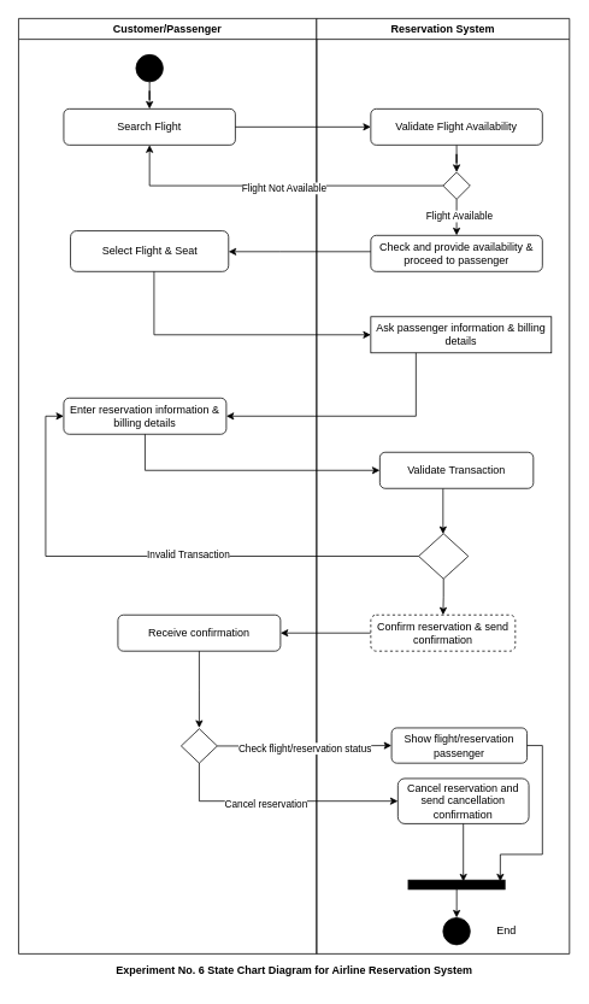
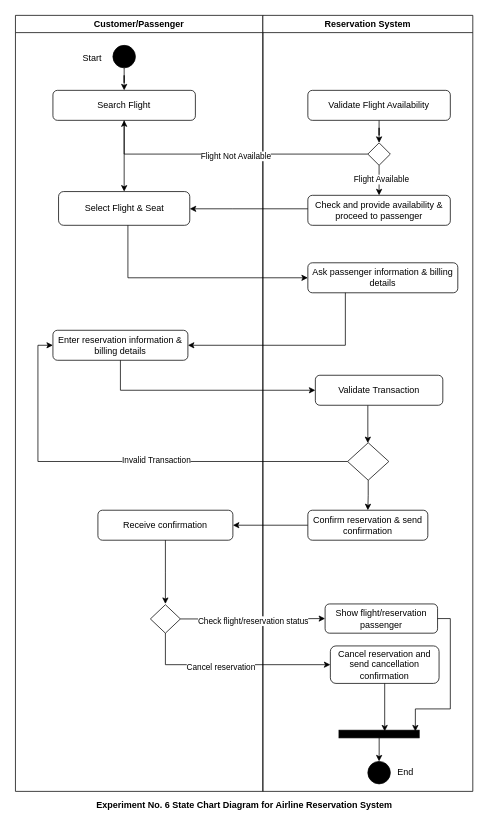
  <mxCell id="0" />
  <mxCell id="1" parent="0" />
  <mxCell id="2" value="Customer/Passenger" style="swimlane;" parent="1" vertex="1"><mxGeometry x="20" y="20" width="330" height="1035" as="geometry" /></mxCell>
  <mxCell id="3" value="Search Flight" style="rounded=1;whiteSpace=wrap;html=1;" parent="2" vertex="1"><mxGeometry x="50" y="100" width="190" height="40" as="geometry" /></mxCell>
  <mxCell id="4" style="edgeStyle=orthogonalEdgeStyle;rounded=0;orthogonalLoop=1;jettySize=auto;html=1;" parent="2" source="5" target="3" edge="1"><mxGeometry relative="1" as="geometry" /></mxCell>
  <mxCell id="5" value="" style="ellipse;fillColor=strokeColor;html=1;" parent="2" vertex="1"><mxGeometry x="130" y="40" width="30" height="30" as="geometry" /></mxCell>
  <mxCell id="6" value="Select Flight &amp;amp; Seat" style="whiteSpace=wrap;html=1;rounded=1;shadow=0;glass=0;" parent="2" vertex="1"><mxGeometry x="57.5" y="235" width="175" height="45" as="geometry" /></mxCell>
  <mxCell id="7" value="Enter reservation information &amp;amp; billing details" style="whiteSpace=wrap;html=1;rounded=1;shadow=0;glass=0;" parent="2" vertex="1"><mxGeometry x="50" y="420" width="180" height="40" as="geometry" /></mxCell>
  <mxCell id="8" value="" style="rhombus;whiteSpace=wrap;html=1;" parent="2" vertex="1"><mxGeometry x="180" y="786" width="40" height="38" as="geometry" /></mxCell>
+ <mxCell id="9" value="Start" style="text;html=1;align=center;verticalAlign=middle;resizable=0;points=[];autosize=1;strokeColor=none;fillColor=none;" parent="2" vertex="1"><mxGeometry x="77" y="42" width="50" height="30" as="geometry" /></mxCell>
  <mxCell id="10" value="Reservation System" style="swimlane;" parent="1" vertex="1"><mxGeometry x="350" y="20" width="280" height="1035" as="geometry" /></mxCell>
  <mxCell id="11" style="edgeStyle=orthogonalEdgeStyle;rounded=0;orthogonalLoop=1;jettySize=auto;html=1;entryX=0.5;entryY=0;entryDx=0;entryDy=0;" parent="10" source="12" target="15" edge="1"><mxGeometry relative="1" as="geometry" /></mxCell>
  <mxCell id="12" value="Validate Flight Availability" style="rounded=1;whiteSpace=wrap;html=1;shadow=0;glass=0;" parent="10" vertex="1"><mxGeometry x="60" y="100" width="190" height="40" as="geometry" /></mxCell>
  <mxCell id="13" style="edgeStyle=orthogonalEdgeStyle;rounded=0;orthogonalLoop=1;jettySize=auto;html=1;" parent="10" source="15" edge="1"><mxGeometry relative="1" as="geometry"><mxPoint x="155" y="240" as="targetPoint" /></mxGeometry></mxCell>
  <mxCell id="14" value="Flight Available" style="edgeLabel;html=1;align=center;verticalAlign=middle;resizable=0;points=[];" parent="13" vertex="1" connectable="0"><mxGeometry x="-0.111" y="2" relative="1" as="geometry"><mxPoint as="offset" /></mxGeometry></mxCell>
  <mxCell id="15" value="" style="rhombus;" parent="10" vertex="1"><mxGeometry x="140" y="170" width="30" height="30" as="geometry" /></mxCell>
  <mxCell id="16" value="Check and provide availability &amp;amp; proceed to passenger" style="rounded=1;whiteSpace=wrap;html=1;shadow=0;glass=0;" parent="10" vertex="1"><mxGeometry x="60" y="240" width="190" height="40" as="geometry" /></mxCell>
- <mxCell id="17" value="Ask passenger information &amp;amp; billing details" style="whiteSpace=wrap;html=1;shadow=0;glass=0;rounded=0;" parent="10" vertex="1"><mxGeometry x="60" y="330" width="200" height="40" as="geometry" /></mxCell>
+ <mxCell id="17" value="Ask passenger information &amp;amp; billing details" style="whiteSpace=wrap;html=1;rounded=1;shadow=0;glass=0;" parent="10" vertex="1"><mxGeometry x="60" y="330" width="200" height="40" as="geometry" /></mxCell>
  <mxCell id="18" value="" style="edgeStyle=orthogonalEdgeStyle;rounded=0;orthogonalLoop=1;jettySize=auto;html=1;" parent="10" source="19" target="21" edge="1"><mxGeometry relative="1" as="geometry"><Array as="points"><mxPoint x="140" y="560" /><mxPoint x="140" y="560" /></Array></mxGeometry></mxCell>
  <mxCell id="19" value="Validate Transaction" style="whiteSpace=wrap;html=1;rounded=1;shadow=0;glass=0;" parent="10" vertex="1"><mxGeometry x="70" y="480" width="170" height="40" as="geometry" /></mxCell>
  <mxCell id="20" value="" style="edgeStyle=orthogonalEdgeStyle;rounded=0;orthogonalLoop=1;jettySize=auto;html=1;" parent="10" source="21" target="23" edge="1"><mxGeometry relative="1" as="geometry" /></mxCell>
  <mxCell id="21" value="" style="rhombus;whiteSpace=wrap;html=1;rounded=0;shadow=0;glass=0;" parent="10" vertex="1"><mxGeometry x="113" y="570" width="55" height="50" as="geometry" /></mxCell>
  <mxCell id="22" value="" style="edgeStyle=orthogonalEdgeStyle;rounded=0;orthogonalLoop=1;jettySize=auto;html=1;" parent="10" source="23" target="24" edge="1"><mxGeometry relative="1" as="geometry" /></mxCell>
- <mxCell id="23" value="Confirm reservation &amp;amp; send confirmation" style="whiteSpace=wrap;html=1;rounded=1;shadow=0;glass=0;dashed=1;" parent="10" vertex="1"><mxGeometry x="60" y="660" width="160" height="40" as="geometry" /></mxCell>
+ <mxCell id="23" value="Confirm reservation &amp;amp; send confirmation" style="whiteSpace=wrap;html=1;rounded=1;shadow=0;glass=0;" parent="10" vertex="1"><mxGeometry x="60" y="660" width="160" height="40" as="geometry" /></mxCell>
  <mxCell id="24" value="Receive confirmation" style="whiteSpace=wrap;html=1;rounded=1;shadow=0;glass=0;" parent="10" vertex="1"><mxGeometry x="-220" y="660" width="180" height="40" as="geometry" /></mxCell>
  <mxCell id="25" value="Show flight/reservation passenger" style="whiteSpace=wrap;html=1;rounded=1;" parent="10" vertex="1"><mxGeometry x="83" y="785" width="150" height="39" as="geometry" /></mxCell>
  <mxCell id="26" value="Cancel reservation and send cancellation confirmation" style="whiteSpace=wrap;html=1;rounded=1;" parent="10" vertex="1"><mxGeometry x="90" y="841" width="145" height="50" as="geometry" /></mxCell>
  <mxCell id="27" value="" style="html=1;points=[];perimeter=orthogonalPerimeter;fillColor=strokeColor;rotation=-90;" parent="10" vertex="1"><mxGeometry x="149.87" y="905" width="10.25" height="107" as="geometry" /></mxCell>
  <mxCell id="28" style="edgeStyle=orthogonalEdgeStyle;rounded=0;orthogonalLoop=1;jettySize=auto;html=1;entryX=0.841;entryY=0.57;entryDx=0;entryDy=0;entryPerimeter=0;" parent="10" source="26" target="27" edge="1"><mxGeometry relative="1" as="geometry" /></mxCell>
  <mxCell id="29" style="edgeStyle=orthogonalEdgeStyle;rounded=0;orthogonalLoop=1;jettySize=auto;html=1;entryX=0.841;entryY=0.952;entryDx=0;entryDy=0;entryPerimeter=0;" parent="10" source="25" target="27" edge="1"><mxGeometry relative="1" as="geometry"><Array as="points"><mxPoint x="250" y="805" /><mxPoint x="250" y="925" /><mxPoint x="203" y="925" /></Array></mxGeometry></mxCell>
  <mxCell id="30" value="" style="ellipse;whiteSpace=wrap;html=1;fillColor=strokeColor;" parent="10" vertex="1"><mxGeometry x="140" y="995" width="30" height="30" as="geometry" /></mxCell>
  <mxCell id="31" value="" style="edgeStyle=orthogonalEdgeStyle;rounded=0;orthogonalLoop=1;jettySize=auto;html=1;" parent="10" source="27" target="30" edge="1"><mxGeometry relative="1" as="geometry" /></mxCell>
- <mxCell id="32" value="End" style="text;html=1;align=center;verticalAlign=middle;resizable=0;points=[];autosize=1;strokeColor=none;fillColor=none;" parent="10" vertex="1"><mxGeometry x="190" y="995" width="40" height="30" as="geometry" /></mxCell>
+ <mxCell id="32" value="End" style="text;html=1;align=center;verticalAlign=middle;resizable=0;points=[];autosize=1;strokeColor=none;fillColor=none;" parent="10" vertex="1"><mxGeometry x="170" y="995" width="40" height="30" as="geometry" /></mxCell>
  <mxCell id="33" style="edgeStyle=orthogonalEdgeStyle;rounded=0;orthogonalLoop=1;jettySize=auto;html=1;entryX=0.5;entryY=1;entryDx=0;entryDy=0;" parent="1" source="15" target="3" edge="1"><mxGeometry relative="1" as="geometry" /></mxCell>
  <mxCell id="34" value="Flight Not Available" style="edgeLabel;html=1;align=center;verticalAlign=middle;resizable=0;points=[];" parent="33" vertex="1" connectable="0"><mxGeometry x="-0.042" y="2" relative="1" as="geometry"><mxPoint as="offset" /></mxGeometry></mxCell>
  <mxCell id="35" value="" style="edgeStyle=orthogonalEdgeStyle;rounded=0;orthogonalLoop=1;jettySize=auto;html=1;" parent="1" source="16" target="6" edge="1"><mxGeometry relative="1" as="geometry"><Array as="points"><mxPoint x="310" y="278" /><mxPoint x="310" y="278" /></Array></mxGeometry></mxCell>
  <mxCell id="36" value="" style="edgeStyle=orthogonalEdgeStyle;rounded=0;orthogonalLoop=1;jettySize=auto;html=1;" parent="1" source="6" target="17" edge="1"><mxGeometry relative="1" as="geometry"><Array as="points"><mxPoint x="170" y="370" /></Array></mxGeometry></mxCell>
  <mxCell id="37" value="" style="edgeStyle=orthogonalEdgeStyle;rounded=0;orthogonalLoop=1;jettySize=auto;html=1;" parent="1" source="17" target="7" edge="1"><mxGeometry relative="1" as="geometry"><Array as="points"><mxPoint x="460" y="460" /></Array></mxGeometry></mxCell>
  <mxCell id="38" value="" style="edgeStyle=orthogonalEdgeStyle;rounded=0;orthogonalLoop=1;jettySize=auto;html=1;" parent="1" source="7" target="19" edge="1"><mxGeometry relative="1" as="geometry"><Array as="points"><mxPoint x="160" y="520" /></Array></mxGeometry></mxCell>
  <mxCell id="39" style="edgeStyle=orthogonalEdgeStyle;rounded=0;orthogonalLoop=1;jettySize=auto;html=1;entryX=0;entryY=0.5;entryDx=0;entryDy=0;" parent="1" source="21" target="7" edge="1"><mxGeometry relative="1" as="geometry" /></mxCell>
  <mxCell id="40" value="Invalid Transaction" style="edgeLabel;html=1;align=center;verticalAlign=middle;resizable=0;points=[];" parent="39" vertex="1" connectable="0"><mxGeometry x="-0.13" y="-3" relative="1" as="geometry"><mxPoint as="offset" /></mxGeometry></mxCell>
  <mxCell id="41" value="" style="edgeStyle=orthogonalEdgeStyle;rounded=0;orthogonalLoop=1;jettySize=auto;html=1;" parent="1" source="24" edge="1"><mxGeometry relative="1" as="geometry"><mxPoint x="220" y="805" as="targetPoint" /></mxGeometry></mxCell>
  <mxCell id="42" value="" style="edgeStyle=orthogonalEdgeStyle;rounded=0;orthogonalLoop=1;jettySize=auto;html=1;" parent="1" source="8" target="26" edge="1"><mxGeometry relative="1" as="geometry"><Array as="points"><mxPoint x="220" y="886" /></Array></mxGeometry></mxCell>
  <mxCell id="43" value="Cancel reservation" style="edgeLabel;html=1;align=center;verticalAlign=middle;resizable=0;points=[];" parent="42" vertex="1" connectable="0"><mxGeometry x="-0.119" y="-2" relative="1" as="geometry"><mxPoint as="offset" /></mxGeometry></mxCell>
  <mxCell id="44" style="edgeStyle=orthogonalEdgeStyle;rounded=0;orthogonalLoop=1;jettySize=auto;html=1;entryX=0;entryY=0.5;entryDx=0;entryDy=0;" parent="1" source="8" target="25" edge="1"><mxGeometry relative="1" as="geometry" /></mxCell>
  <mxCell id="45" value="Check flight/reservation status" style="edgeLabel;html=1;align=center;verticalAlign=middle;resizable=0;points=[];" parent="44" vertex="1" connectable="0"><mxGeometry x="0.18" y="-2" relative="1" as="geometry"><mxPoint x="-17" y="1" as="offset" /></mxGeometry></mxCell>
  <mxCell id="46" value="&lt;b&gt;Experiment No. 6 State Chart Diagram for Airline Reservation System&lt;/b&gt;" style="text;html=1;align=center;verticalAlign=middle;resizable=0;points=[];autosize=1;strokeColor=none;fillColor=none;" parent="1" vertex="1"><mxGeometry x="115" y="1059" width="420" height="30" as="geometry" /></mxCell>
- <mxCell id="47" style="edgeStyle=orthogonalEdgeStyle;rounded=0;orthogonalLoop=1;jettySize=auto;html=1;entryX=0;entryY=0.5;entryDx=0;entryDy=0;" parent="1" source="3" target="12" edge="1"><mxGeometry relative="1" as="geometry" /></mxCell>
+ <mxCell id="47" style="edgeStyle=orthogonalEdgeStyle;rounded=0;orthogonalLoop=1;jettySize=auto;html=1;" parent="1" source="3" target="6" edge="1"><mxGeometry relative="1" as="geometry" /></mxCell>
